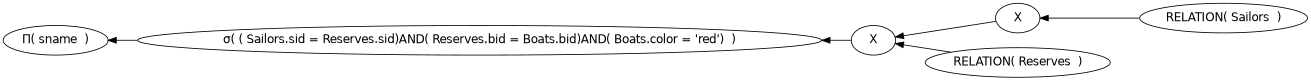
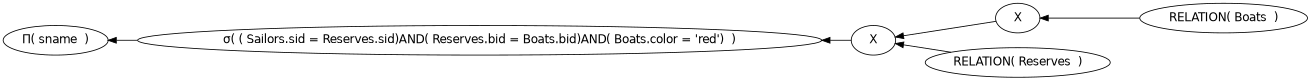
  digraph {
    fontname="DejaVu Sans"
    rankdir=LR
    node [fontname="DejaVu Sans"]
    edge [dir=back fontname="DejaVu Sans"]
    n1 [label="&#928;( sname  )"]
    n2 [label="&#963;( ( Sailors.sid = Reserves.sid)AND( Reserves.bid = Boats.bid)AND( Boats.color = 'red')  )"]
    n3 [label=X]
    n4 [label=X]
    n5 [label="RELATION( Reserves  )"]
-   n6 [label="RELATION( Sailors  )"]
+   n6 [label="RELATION( Boats  )"]
    n1 -> n2
    n2 -> n3
    n3 -> n4
    n3 -> n5
    n4 -> n6
  }
